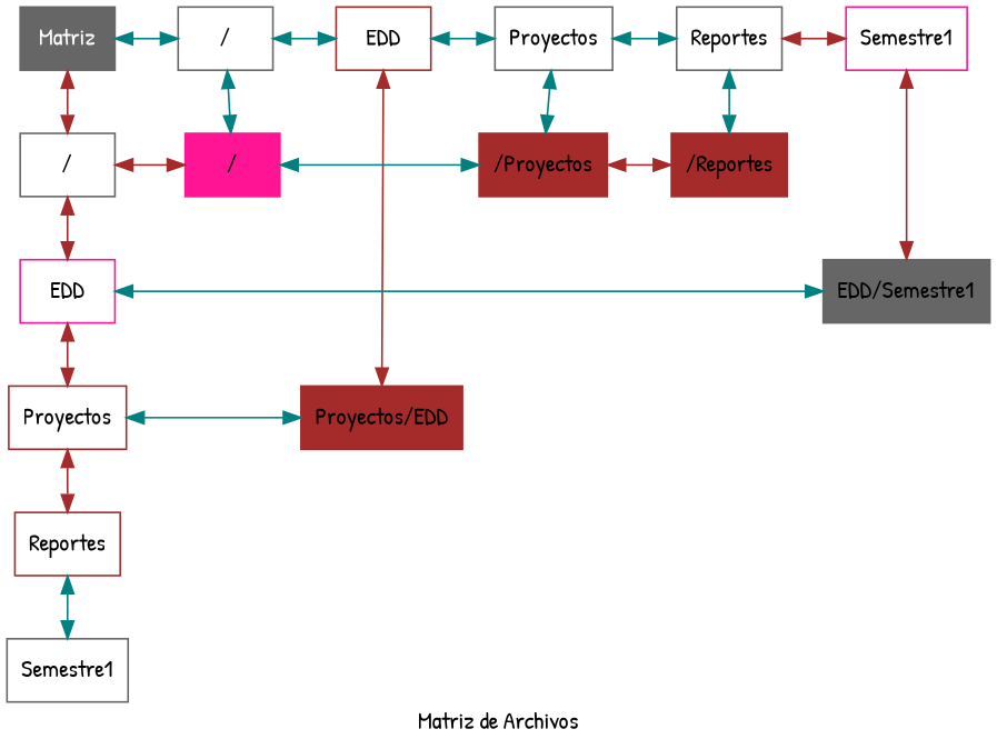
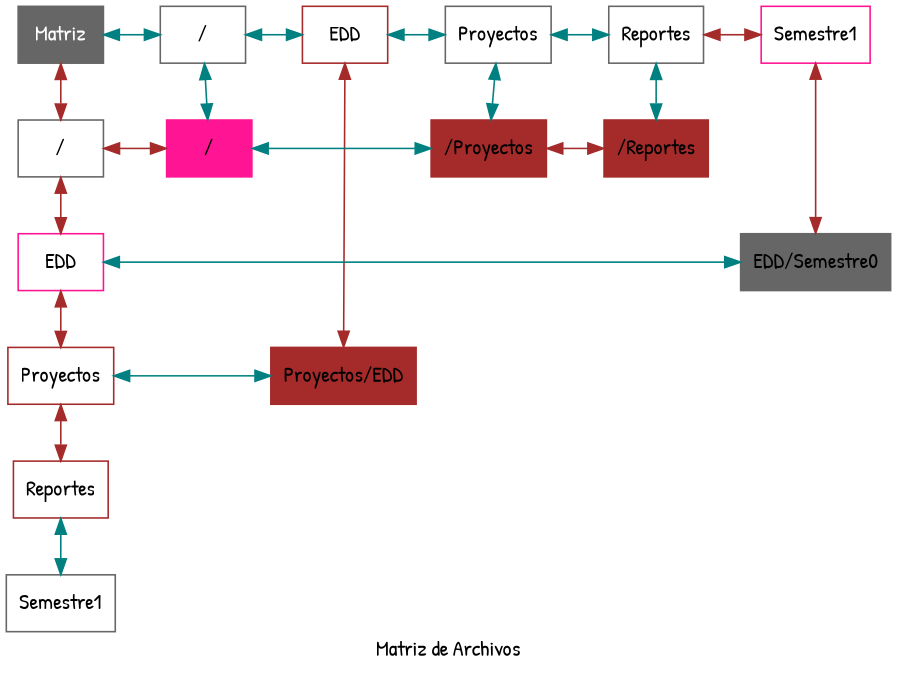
  digraph {
    label="Matriz de Archivos"
    nodesep=0.5
    rankdir=TB
    fontname="Patrick Hand"
    node [color=gray40 shape=rectangle style=solid fontname="Patrick Hand"]
    edge [dir=both color=teal fontname="Patrick Hand"]
    n1 [fontcolor=white label=Matriz style=filled]
    n2 [label="/"]
    n3 [label=EDD color=brown]
    n4 [label=Proyectos]
    n5 [label=Reportes]
    n6 [label=Semestre1 color=deeppink]
    n7 [label="/"]
    n8 [label="/" style=filled color=deeppink]
    n9 [label="/Proyectos" style=filled color=brown]
    n10 [label="/Reportes" style=filled color=brown]
    n11 [label=EDD color=deeppink]
-   n12 [label="EDD/Semestre1" style=filled]
+   n12 [label="EDD/Semestre0" style=filled]
    n13 [label=Proyectos color=brown]
    n14 [label="Proyectos/EDD" style=filled color=brown]
    n15 [label=Reportes color=brown]
    n16 [label=Semestre1]
    subgraph sub_1 {
      rank=same
      n1
      n2
      n3
      n4
      n5
      n6
    }
    subgraph sub_2 {
      rank=same
      n7
      n8
      n9
      n10
    }
    subgraph sub_3 {
      rank=same
      n11
      n12
    }
    subgraph sub_4 {
      rank=same
      n13
      n14
    }
    subgraph sub_5 {
      rank=same
      n15
    }
    subgraph sub_6 {
      rank=same
      n16
    }
    n1 -> n2
    n1 -> n7 [color=brown]
    n2 -> n3
    n2 -> n8
    n3 -> n4
    n3 -> n14 [color=brown]
    n4 -> n5
    n4 -> n9
    n5 -> n6 [color=brown]
    n5 -> n10
    n6 -> n12 [color=brown]
    n7 -> n8 [constraint=false color=brown]
    n7 -> n11 [color=brown]
    n8 -> n9 [contraint=false]
    n9 -> n10 [contraint=false color=brown]
    n11 -> n12 [constraint=false]
    n11 -> n13 [color=brown]
    n13 -> n14 [constraint=false]
    n13 -> n15 [color=brown]
    n15 -> n16
  }
